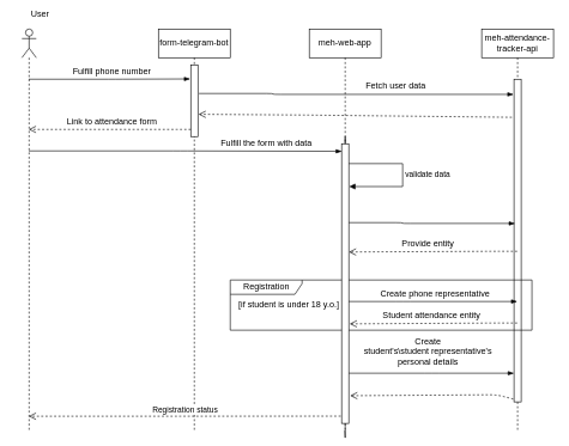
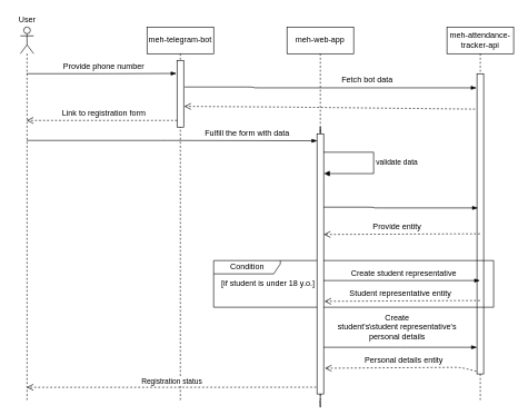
  <mxCell id="0" />
  <mxCell id="1" parent="0" />
  <mxCell id="2" value="" style="edgeStyle=orthogonalEdgeStyle;html=1;align=left;spacingLeft=2;endArrow=none;rounded=0;" parent="1" source="3" target="30" edge="1"><mxGeometry relative="1" as="geometry"><mxPoint x="479.071" y="230" as="sourcePoint" /><Array as="points" /><mxPoint x="479.071" y="260" as="targetPoint" /></mxGeometry></mxCell>
  <mxCell id="3" value="meh-web-app" style="shape=umlLifeline;perimeter=lifelinePerimeter;whiteSpace=wrap;html=1;container=1;collapsible=0;recursiveResize=0;outlineConnect=0;" parent="1" vertex="1"><mxGeometry x="430" y="40" width="100" height="560" as="geometry" /></mxCell>
  <mxCell id="4" value="meh-attendance-tracker-api" style="shape=umlLifeline;perimeter=lifelinePerimeter;whiteSpace=wrap;html=1;container=1;collapsible=0;recursiveResize=0;outlineConnect=0;" parent="1" vertex="1"><mxGeometry x="670" y="40" width="100" height="560" as="geometry" /></mxCell>
  <mxCell id="5" value="" style="html=1;points=[];perimeter=orthogonalPerimeter;" parent="4" vertex="1"><mxGeometry x="45" y="70" width="10" height="450" as="geometry" /></mxCell>
  <mxCell id="6" value="" style="shape=umlLifeline;participant=umlActor;perimeter=lifelinePerimeter;whiteSpace=wrap;html=1;container=1;collapsible=0;recursiveResize=0;verticalAlign=top;spacingTop=36;outlineConnect=0;" parent="1" vertex="1"><mxGeometry x="30" y="40" width="20" height="560" as="geometry" /></mxCell>
- <mxCell id="7" value="form-telegram-bot" style="shape=umlLifeline;perimeter=lifelinePerimeter;whiteSpace=wrap;html=1;container=1;collapsible=0;recursiveResize=0;outlineConnect=0;" parent="1" vertex="1"><mxGeometry x="220" y="40" width="100" height="560" as="geometry" /></mxCell>
+ <mxCell id="7" value="meh-telegram-bot" style="shape=umlLifeline;perimeter=lifelinePerimeter;whiteSpace=wrap;html=1;container=1;collapsible=0;recursiveResize=0;outlineConnect=0;" parent="1" vertex="1"><mxGeometry x="220" y="40" width="100" height="560" as="geometry" /></mxCell>
  <mxCell id="8" value="" style="html=1;points=[];perimeter=orthogonalPerimeter;" parent="7" vertex="1"><mxGeometry x="45" y="50" width="10" height="100" as="geometry" /></mxCell>
  <mxCell id="9" value="" style="edgeStyle=elbowEdgeStyle;fontSize=12;html=1;endArrow=blockThin;endFill=1;entryX=-0.08;entryY=0.196;entryDx=0;entryDy=0;entryPerimeter=0;" parent="1" source="6" target="8" edge="1"><mxGeometry width="160" relative="1" as="geometry"><mxPoint x="110" y="100" as="sourcePoint" /><mxPoint x="270" y="100" as="targetPoint" /><Array as="points"><mxPoint x="160" y="110" /><mxPoint x="140" y="130" /></Array></mxGeometry></mxCell>
- <mxCell id="10" value="Fulfill phone number" style="text;html=1;align=center;verticalAlign=middle;resizable=0;points=[];autosize=1;strokeColor=none;fillColor=none;" parent="1" vertex="1"><mxGeometry x="85" y="90" width="140" height="20" as="geometry" /></mxCell>
+ <mxCell id="10" value="Provide phone number" style="text;html=1;align=center;verticalAlign=middle;resizable=0;points=[];autosize=1;strokeColor=none;fillColor=none;" parent="1" vertex="1"><mxGeometry x="85" y="90" width="140" height="20" as="geometry" /></mxCell>
  <mxCell id="11" value="" style="edgeStyle=elbowEdgeStyle;fontSize=12;html=1;endArrow=blockThin;endFill=1;entryX=-0.063;entryY=0.047;entryDx=0;entryDy=0;entryPerimeter=0;exitX=1.144;exitY=0.399;exitDx=0;exitDy=0;exitPerimeter=0;" parent="1" source="8" target="5" edge="1"><mxGeometry width="160" relative="1" as="geometry"><mxPoint x="289.999" y="180" as="sourcePoint" /><mxPoint x="719.5" y="130" as="targetPoint" /><Array as="points"><mxPoint x="380" y="130" /><mxPoint x="360.61" y="180" /><mxPoint x="340.61" y="200" /></Array></mxGeometry></mxCell>
- <mxCell id="12" value="Fetch user data" style="text;html=1;align=center;verticalAlign=middle;resizable=0;points=[];autosize=1;strokeColor=none;fillColor=none;" parent="1" vertex="1"><mxGeometry x="500" y="110" width="100" height="20" as="geometry" /></mxCell>
- <mxCell id="13" value="Registration" style="shape=umlFrame;tabWidth=110;tabHeight=30;tabPosition=left;html=1;boundedLbl=1;labelInHeader=1;width=100;height=20;" parent="1" vertex="1"><mxGeometry x="320" y="390" width="420" height="70" as="geometry" /></mxCell>
+ <mxCell id="12" value="Fetch bot data" style="text;html=1;align=center;verticalAlign=middle;resizable=0;points=[];autosize=1;strokeColor=none;fillColor=none;" parent="1" vertex="1"><mxGeometry x="500" y="110" width="100" height="20" as="geometry" /></mxCell>
+ <mxCell id="13" value="Condition" style="shape=umlFrame;tabWidth=110;tabHeight=30;tabPosition=left;html=1;boundedLbl=1;labelInHeader=1;width=100;height=20;" parent="1" vertex="1"><mxGeometry x="320" y="390" width="420" height="70" as="geometry" /></mxCell>
  <mxCell id="14" value="[if student is under 18 y.o.]" style="text" parent="13" vertex="1"><mxGeometry width="100" height="20" relative="1" as="geometry"><mxPoint x="10" y="20" as="offset" /></mxGeometry></mxCell>
- <mxCell id="15" value="Create phone representative" style="text;html=1;align=center;verticalAlign=middle;resizable=0;points=[];autosize=1;strokeColor=none;fillColor=none;" parent="13" vertex="1"><mxGeometry x="200" y="10" width="170" height="20" as="geometry" /></mxCell>
+ <mxCell id="15" value="Create student representative" style="text;html=1;align=center;verticalAlign=middle;resizable=0;points=[];autosize=1;strokeColor=none;fillColor=none;" parent="13" vertex="1"><mxGeometry x="200" y="10" width="170" height="20" as="geometry" /></mxCell>
  <mxCell id="16" value="" style="html=1;verticalAlign=bottom;endArrow=open;dashed=1;endSize=8;exitX=-0.3;exitY=0.118;exitDx=0;exitDy=0;exitPerimeter=0;entryX=1.085;entryY=0.689;entryDx=0;entryDy=0;entryPerimeter=0;" parent="1" source="5" target="8" edge="1"><mxGeometry relative="1" as="geometry"><mxPoint x="700" y="160" as="sourcePoint" /><mxPoint x="430" y="300" as="targetPoint" /><Array as="points"><mxPoint x="430" y="160" /></Array></mxGeometry></mxCell>
- <mxCell id="17" value="Link to attendance form" style="text;html=1;align=center;verticalAlign=middle;resizable=0;points=[];autosize=1;strokeColor=none;fillColor=none;" parent="1" vertex="1"><mxGeometry x="85" y="160" width="140" height="20" as="geometry" /></mxCell>
+ <mxCell id="17" value="Link to registration form" style="text;html=1;align=center;verticalAlign=middle;resizable=0;points=[];autosize=1;strokeColor=none;fillColor=none;" parent="1" vertex="1"><mxGeometry x="85" y="160" width="140" height="20" as="geometry" /></mxCell>
  <mxCell id="18" value="" style="html=1;verticalAlign=bottom;endArrow=open;dashed=1;endSize=8;exitX=0;exitY=0.9;exitDx=0;exitDy=0;exitPerimeter=0;" parent="1" source="8" target="6" edge="1"><mxGeometry relative="1" as="geometry"><mxPoint x="464.51" y="180" as="sourcePoint" /><mxPoint x="84.997" y="180" as="targetPoint" /><Array as="points"><mxPoint x="245.01" y="180" /></Array></mxGeometry></mxCell>
  <mxCell id="19" value="" style="edgeStyle=elbowEdgeStyle;fontSize=12;html=1;endArrow=blockThin;endFill=1;entryX=0.04;entryY=0.027;entryDx=0;entryDy=0;entryPerimeter=0;" parent="1" source="6" target="30" edge="1"><mxGeometry width="160" relative="1" as="geometry"><mxPoint x="210" y="220" as="sourcePoint" /><mxPoint x="370" y="220" as="targetPoint" /><Array as="points"><mxPoint x="250" y="210" /><mxPoint x="230" y="190" /></Array></mxGeometry></mxCell>
  <mxCell id="20" value="Fulfill the form with data" style="text;html=1;align=center;verticalAlign=middle;resizable=0;points=[];autosize=1;strokeColor=none;fillColor=none;" parent="1" vertex="1"><mxGeometry x="300" y="190" width="140" height="20" as="geometry" /></mxCell>
  <mxCell id="21" value="validate data" style="edgeStyle=orthogonalEdgeStyle;html=1;align=left;spacingLeft=2;endArrow=block;rounded=0;startArrow=none;exitX=0.944;exitY=0.071;exitDx=0;exitDy=0;exitPerimeter=0;entryX=1.063;entryY=0.153;entryDx=0;entryDy=0;entryPerimeter=0;" parent="1" source="30" target="30" edge="1"><mxGeometry relative="1" as="geometry"><mxPoint x="560" y="230" as="sourcePoint" /><Array as="points"><mxPoint x="560" y="228" /><mxPoint x="560" y="260" /></Array><mxPoint x="535" y="209.96" as="targetPoint" /></mxGeometry></mxCell>
  <mxCell id="22" value="" style="edgeStyle=elbowEdgeStyle;fontSize=12;html=1;endArrow=blockThin;endFill=1;entryX=0.14;entryY=0.447;entryDx=0;entryDy=0;entryPerimeter=0;" parent="1" source="3" target="5" edge="1"><mxGeometry width="160" relative="1" as="geometry"><mxPoint x="500" y="339.13" as="sourcePoint" /><mxPoint x="700" y="310" as="targetPoint" /><Array as="points"><mxPoint x="560" y="310" /><mxPoint x="600" y="290" /><mxPoint x="580" y="280" /><mxPoint x="560" y="260" /></Array></mxGeometry></mxCell>
  <mxCell id="23" value="" style="edgeStyle=elbowEdgeStyle;fontSize=12;html=1;endArrow=blockThin;endFill=1;" parent="1" edge="1"><mxGeometry width="160" relative="1" as="geometry"><mxPoint x="479.63" y="420" as="sourcePoint" /><mxPoint x="719.5" y="420" as="targetPoint" /><Array as="points"><mxPoint x="560" y="420" /><mxPoint x="580" y="430" /><mxPoint x="610" y="350" /><mxPoint x="590" y="340" /><mxPoint x="570" y="320" /></Array></mxGeometry></mxCell>
  <mxCell id="24" value="" style="edgeStyle=elbowEdgeStyle;fontSize=12;html=1;endArrow=blockThin;endFill=1;" parent="1" target="5" edge="1"><mxGeometry width="160" relative="1" as="geometry"><mxPoint x="479.63" y="520" as="sourcePoint" /><mxPoint x="710" y="520" as="targetPoint" /><Array as="points"><mxPoint x="600" y="520" /><mxPoint x="660" y="560" /><mxPoint x="570" y="489" /><mxPoint x="610" y="469" /><mxPoint x="590" y="459" /><mxPoint x="570" y="439" /></Array></mxGeometry></mxCell>
  <mxCell id="25" value="Create &lt;br&gt;student's\student representative's &lt;br&gt;personal details" style="text;html=1;align=center;verticalAlign=middle;resizable=0;points=[];autosize=1;strokeColor=none;fillColor=none;" parent="1" vertex="1"><mxGeometry x="500" y="465" width="190" height="50" as="geometry" /></mxCell>
  <mxCell id="26" value="" style="html=1;verticalAlign=bottom;endArrow=open;dashed=1;endSize=8;entryX=1.181;entryY=0.901;entryDx=0;entryDy=0;entryPerimeter=0;exitX=-0.1;exitY=0.991;exitDx=0;exitDy=0;exitPerimeter=0;" parent="1" target="30" edge="1" source="5"><mxGeometry relative="1" as="geometry"><mxPoint x="719.5" y="550" as="sourcePoint" /><mxPoint x="485.06" y="550" as="targetPoint" /><Array as="points"><mxPoint x="690.44" y="550" /></Array></mxGeometry></mxCell>
  <mxCell id="27" value="" style="html=1;verticalAlign=bottom;endArrow=open;dashed=1;endSize=8;entryX=1.004;entryY=0.387;entryDx=0;entryDy=0;entryPerimeter=0;" parent="1" target="30" edge="1"><mxGeometry relative="1" as="geometry"><mxPoint x="719.5" y="350" as="sourcePoint" /><mxPoint x="480.06" y="350" as="targetPoint" /><Array as="points"><mxPoint x="685.44" y="350" /></Array></mxGeometry></mxCell>
  <mxCell id="28" value="Provide entity" style="text;html=1;align=center;verticalAlign=middle;resizable=0;points=[];autosize=1;strokeColor=none;fillColor=none;" parent="1" vertex="1"><mxGeometry x="550" y="330" width="90" height="20" as="geometry" /></mxCell>
  <mxCell id="29" value="" style="html=1;verticalAlign=bottom;endArrow=open;dashed=1;endSize=8;entryX=1.122;entryY=0.644;entryDx=0;entryDy=0;entryPerimeter=0;" parent="1" target="30" edge="1"><mxGeometry relative="1" as="geometry"><mxPoint x="719.5" y="450" as="sourcePoint" /><mxPoint x="480" y="450" as="targetPoint" /><Array as="points"><mxPoint x="685.81" y="450" /></Array></mxGeometry></mxCell>
  <mxCell id="30" value="" style="html=1;points=[];perimeter=orthogonalPerimeter;" parent="1" vertex="1"><mxGeometry x="475" y="200" width="10" height="390" as="geometry" /></mxCell>
- <mxCell id="31" value="Student attendance entity" style="text;html=1;align=center;verticalAlign=middle;resizable=0;points=[];autosize=1;strokeColor=none;fillColor=none;" parent="1" vertex="1"><mxGeometry x="515" y="430" width="170" height="20" as="geometry" /></mxCell>
+ <mxCell id="31" value="Student representative entity" style="text;html=1;align=center;verticalAlign=middle;resizable=0;points=[];autosize=1;strokeColor=none;fillColor=none;" parent="1" vertex="1"><mxGeometry x="515" y="430" width="170" height="20" as="geometry" /></mxCell>
+ <mxCell id="32" value="Personal details entity" style="text;html=1;align=center;verticalAlign=middle;resizable=0;points=[];autosize=1;strokeColor=none;fillColor=none;" parent="1" vertex="1"><mxGeometry x="540" y="530" width="130" height="20" as="geometry" /></mxCell>
  <mxCell id="33" value="Registration status" style="html=1;verticalAlign=bottom;endArrow=open;dashed=1;endSize=8;exitX=-0.12;exitY=0.974;exitDx=0;exitDy=0;exitPerimeter=0;" parent="1" source="30" target="6" edge="1"><mxGeometry relative="1" as="geometry"><mxPoint x="430" y="450" as="sourcePoint" /><mxPoint x="350" y="450" as="targetPoint" /><Array as="points"><mxPoint x="250" y="580" /></Array></mxGeometry></mxCell>
- <mxCell id="34" value="User" style="text;html=1;align=center;verticalAlign=middle;resizable=0;points=[];autosize=1;strokeColor=none;fillColor=none;" vertex="1" parent="1"><mxGeometry x="35" y="10" width="40" height="20" as="geometry" /></mxCell>
+ <mxCell id="34" value="User" style="text;html=1;align=center;verticalAlign=middle;resizable=0;points=[];autosize=1;strokeColor=none;fillColor=none;" vertex="1" parent="1"><mxGeometry x="20" y="20" width="40" height="20" as="geometry" /></mxCell>
